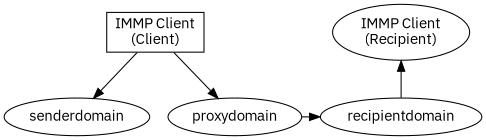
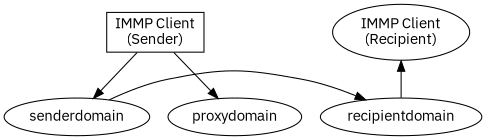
  digraph {
    fontname="IBM Plex Sans"
    node [fontname="IBM Plex Sans"]
    edge [fontname="IBM Plex Sans"]
-   n1 [label="IMMP Client\n(Client)" shape=box]
+   n1 [label="IMMP Client\n(Sender)" shape=box]
    n2 [label="IMMP Client\n(Recipient)" shape=ellipse]
    senderdomain
    proxydomain
    recipientdomain
    subgraph sub_1 {
      rank=same
      n1
      n2
    }
    subgraph sub_2 {
      rank=same
      senderdomain
      proxydomain
      recipientdomain
    }
    n1 -> senderdomain
    n1 -> proxydomain
-   proxydomain -> recipientdomain
+   senderdomain -> recipientdomain
    recipientdomain -> n2
  }
